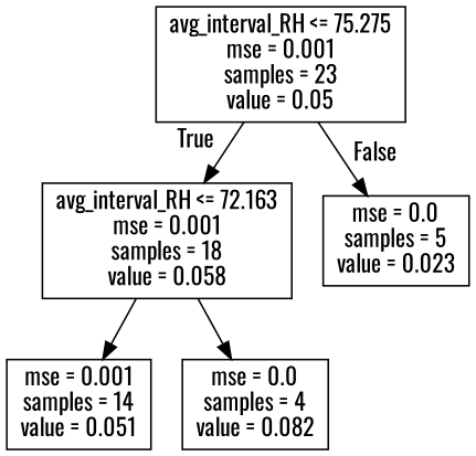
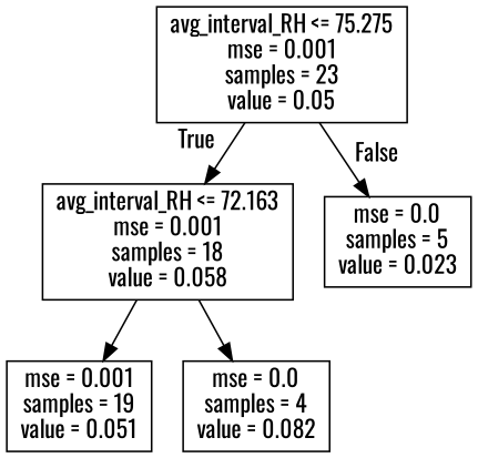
  digraph {
    fontname=Oswald
    node [shape=box fontname=Oswald]
    edge [fontname=Oswald]
    n1 [label="avg_interval_RH <= 75.275\nmse = 0.001\nsamples = 23\nvalue = 0.05"]
    n2 [label="avg_interval_RH <= 72.163\nmse = 0.001\nsamples = 18\nvalue = 0.058"]
    n3 [label="mse = 0.0\nsamples = 5\nvalue = 0.023"]
-   n4 [label="mse = 0.001\nsamples = 14\nvalue = 0.051"]
+   n4 [label="mse = 0.001\nsamples = 19\nvalue = 0.051"]
    n5 [label="mse = 0.0\nsamples = 4\nvalue = 0.082"]
    n1 -> n2 [headlabel=True labelangle=45 labeldistance=2.5]
    n1 -> n3 [headlabel=False labelangle=-45 labeldistance=2.5]
    n2 -> n4
    n2 -> n5
  }
